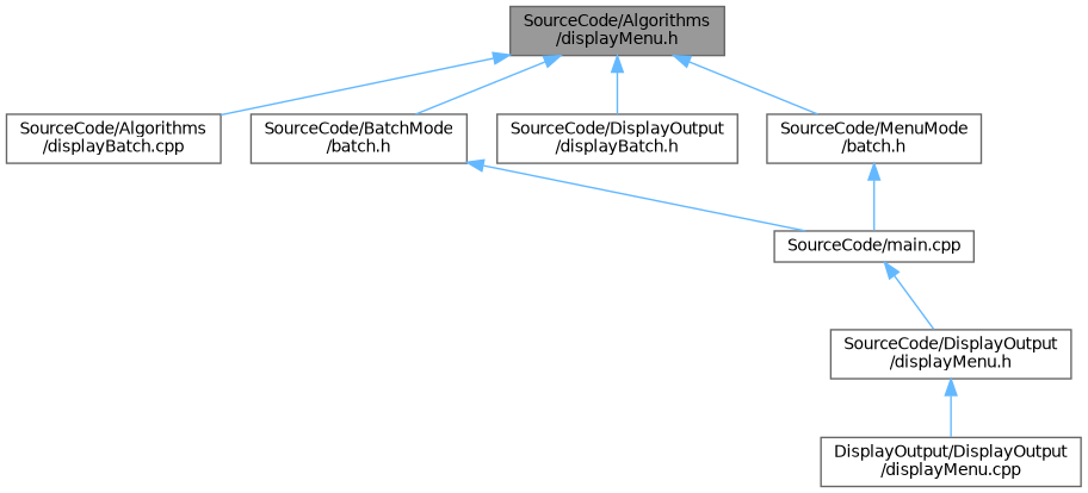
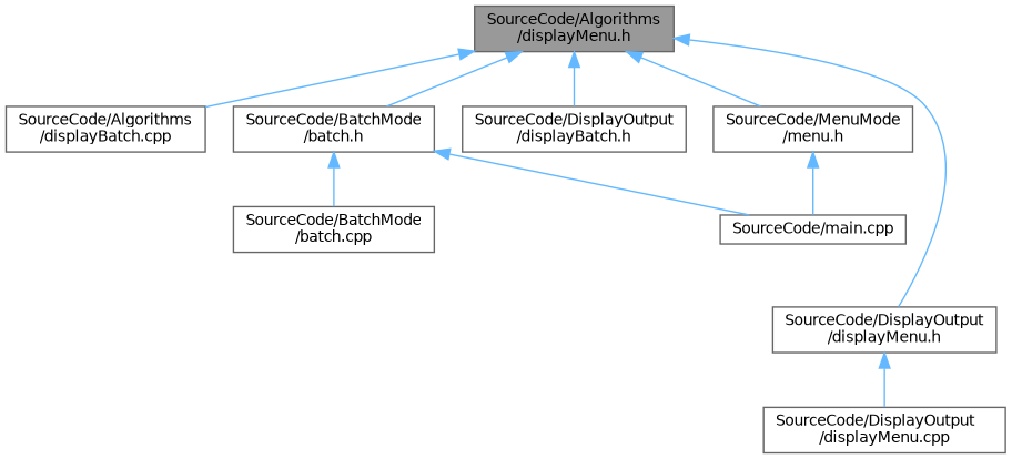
  digraph {
    node [color=grey40 fillcolor=white fontname=Helvetica fontsize=10 shape=box style=filled]
    edge [color=steelblue1 dir=back fontname=Helvetica fontsize=10 labelfontname=Helvetica labelfontsize=10 style=solid]
    n1 [color=gray40 fillcolor=grey60 fontcolor=black height=0.2 label="SourceCode/Algorithms\l/displayMenu.h" width=0.4]
    n2 [height=0.2 label="SourceCode/Algorithms\l/displayBatch.cpp" width=0.4]
    n3 [height=0.2 label="SourceCode/BatchMode\l/batch.h" width=0.4]
    n4 [height=0.2 label="SourceCode/DisplayOutput\l/displayBatch.h" width=0.4]
    n5 [height=0.2 label="SourceCode/DisplayOutput\l/displayMenu.h" width=0.4]
-   n6 [height=0.2 label="SourceCode/MenuMode\l/batch.h" width=0.4]
+   n6 [height=0.2 label="SourceCode/MenuMode\l/menu.h" width=0.4]
+   n7 [height=0.2 label="SourceCode/BatchMode\l/batch.cpp" width=0.4]
    n8 [height=0.2 label="SourceCode/main.cpp" width=0.4]
-   n9 [height=0.2 label="DisplayOutput/DisplayOutput\l/displayMenu.cpp" width=0.4]
+   n9 [height=0.2 label="SourceCode/DisplayOutput\l/displayMenu.cpp" width=0.4]
    n1 -> n2
    n1 -> n3
    n1 -> n4
-   n8 -> n5
+   n1 -> n5
    n1 -> n6
+   n3 -> n7
    n3 -> n8
    n5 -> n9
    n6 -> n8
  }
